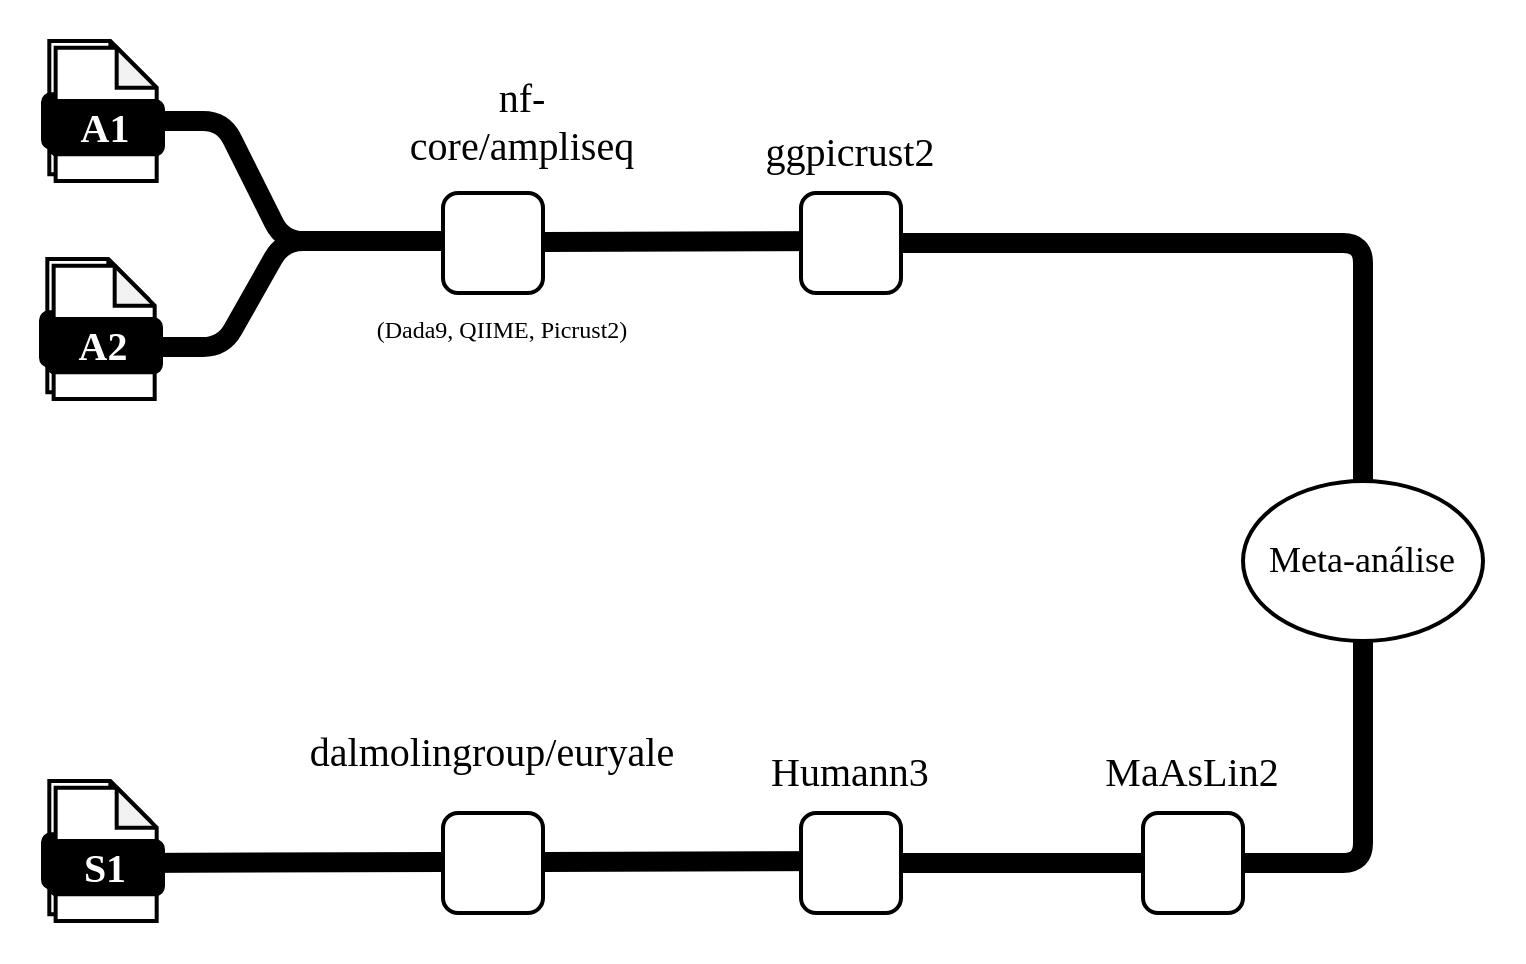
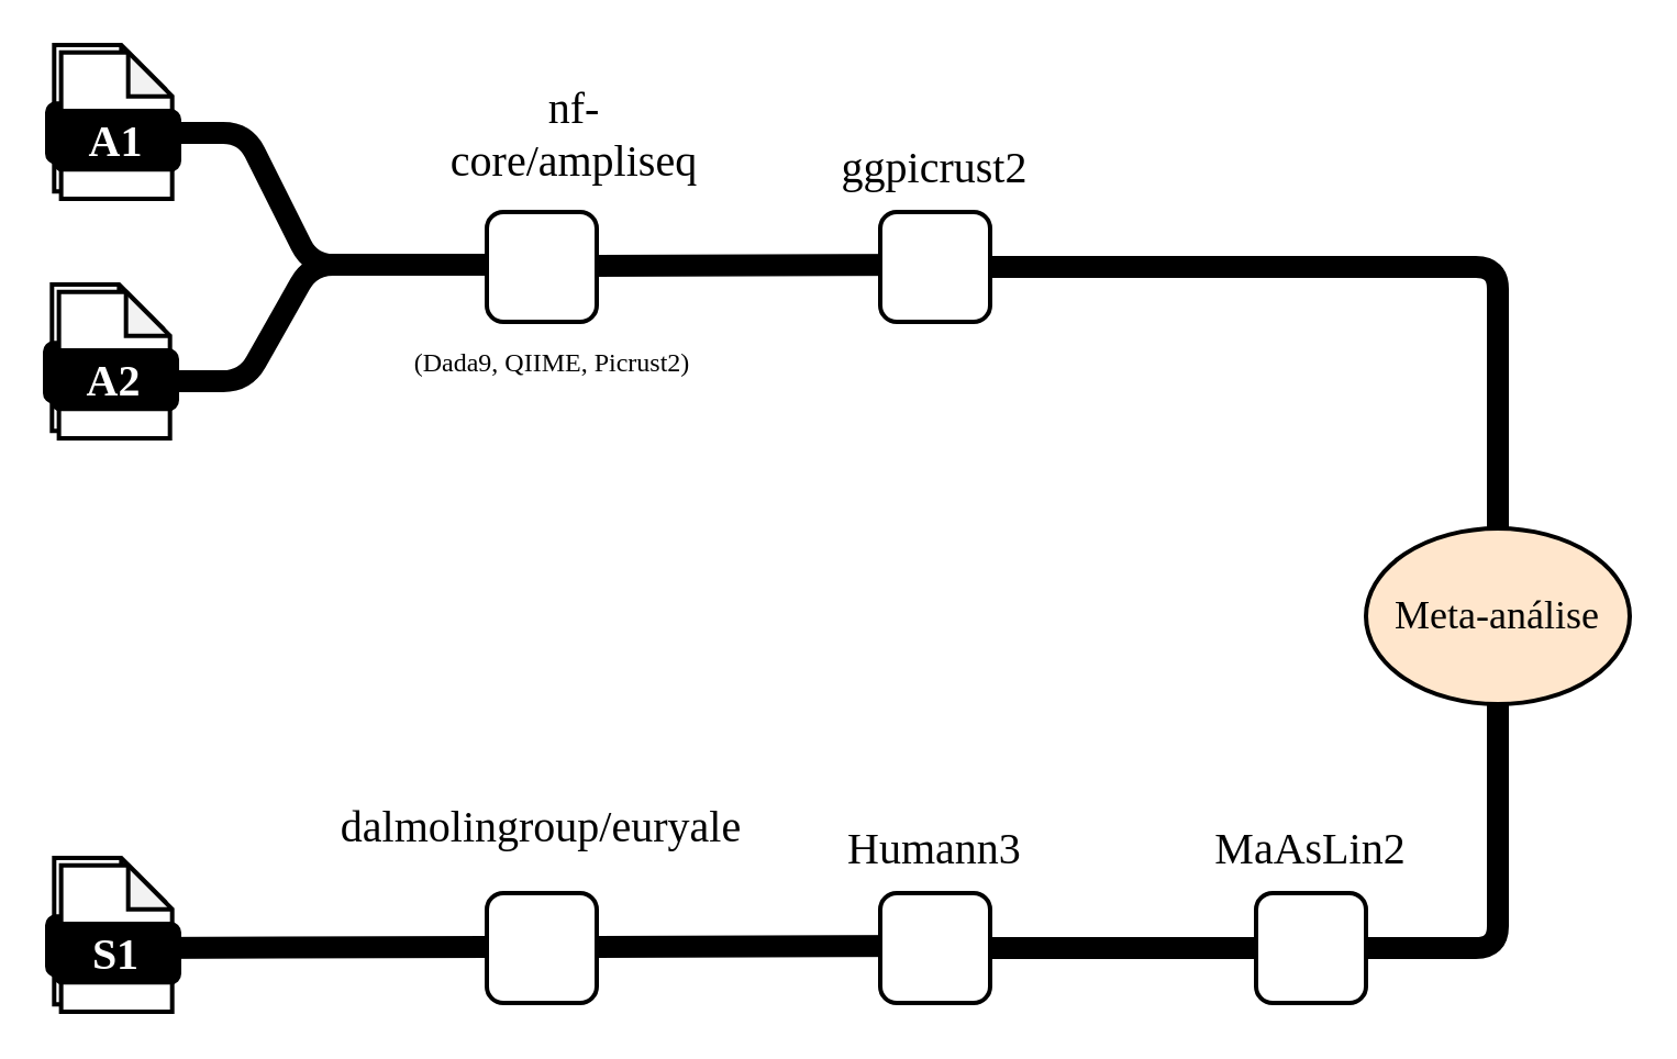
  <mxCell id="0" />
  <mxCell id="1" parent="0" />
  <mxCell id="2" value="" style="group" parent="1" vertex="1" connectable="0"><mxGeometry x="21" y="20" width="60" height="70" as="geometry" /></mxCell>
  <mxCell id="3" value="" style="shape=note;whiteSpace=wrap;html=1;backgroundOutline=1;darkOpacity=0.05;rounded=1;size=20;strokeWidth=2;" parent="2" vertex="1"><mxGeometry x="3.158" width="50.526" height="66.667" as="geometry" /></mxCell>
  <mxCell id="4" value="&lt;font data-font-src=&quot;https://fonts.googleapis.com/css?family=Maven+Pro&quot; face=&quot;Maven Pro&quot; color=&quot;#ffffff&quot;&gt;&lt;b&gt;&lt;font style=&quot;font-size: 20px;&quot;&gt;Fastq&lt;/font&gt;&lt;/b&gt;&lt;/font&gt;" style="rounded=1;whiteSpace=wrap;html=1;strokeWidth=2;fillColor=#000000;" parent="2" vertex="1"><mxGeometry y="26.667" width="56.842" height="26.667" as="geometry" /></mxCell>
  <mxCell id="5" value="" style="shape=note;whiteSpace=wrap;html=1;backgroundOutline=1;darkOpacity=0.05;rounded=1;size=20;strokeWidth=2;" parent="2" vertex="1"><mxGeometry x="6.316" y="3.333" width="50.526" height="66.667" as="geometry" /></mxCell>
  <mxCell id="6" value="&lt;font size=&quot;1&quot; color=&quot;#ffffff&quot; face=&quot;Maven Pro&quot;&gt;&lt;b style=&quot;font-size: 20px;&quot;&gt;A1&lt;/b&gt;&lt;/font&gt;" style="rounded=1;whiteSpace=wrap;html=1;strokeWidth=2;fillColor=#000000;" parent="2" vertex="1"><mxGeometry x="3.158" y="30.0" width="56.842" height="26.667" as="geometry" /></mxCell>
  <mxCell id="7" value="" style="group" parent="1" vertex="1" connectable="0"><mxGeometry x="20" y="129" width="60" height="70" as="geometry" /></mxCell>
  <mxCell id="8" value="" style="shape=note;whiteSpace=wrap;html=1;backgroundOutline=1;darkOpacity=0.05;rounded=1;size=20;strokeWidth=2;" parent="7" vertex="1"><mxGeometry x="3.158" width="50.526" height="66.667" as="geometry" /></mxCell>
  <mxCell id="9" value="&lt;font data-font-src=&quot;https://fonts.googleapis.com/css?family=Maven+Pro&quot; face=&quot;Maven Pro&quot; color=&quot;#ffffff&quot;&gt;&lt;b&gt;&lt;font style=&quot;font-size: 20px;&quot;&gt;Fastq&lt;/font&gt;&lt;/b&gt;&lt;/font&gt;" style="rounded=1;whiteSpace=wrap;html=1;strokeWidth=2;fillColor=#000000;" parent="7" vertex="1"><mxGeometry y="26.667" width="56.842" height="26.667" as="geometry" /></mxCell>
  <mxCell id="10" value="" style="shape=note;whiteSpace=wrap;html=1;backgroundOutline=1;darkOpacity=0.05;rounded=1;size=20;strokeWidth=2;" parent="7" vertex="1"><mxGeometry x="6.316" y="3.333" width="50.526" height="66.667" as="geometry" /></mxCell>
  <mxCell id="11" value="&lt;font style=&quot;font-size: 20px;&quot; color=&quot;#ffffff&quot; face=&quot;Maven Pro&quot;&gt;&lt;b&gt;A2&lt;/b&gt;&lt;/font&gt;" style="rounded=1;whiteSpace=wrap;html=1;strokeWidth=2;fillColor=#000000;" parent="7" vertex="1"><mxGeometry x="3.158" y="30.0" width="56.842" height="26.667" as="geometry" /></mxCell>
  <mxCell id="12" value="" style="endArrow=none;html=1;rounded=1;strokeWidth=10;" parent="1" edge="1"><mxGeometry width="50" height="50" relative="1" as="geometry"><mxPoint x="81" y="173" as="sourcePoint" /><mxPoint x="211" y="120" as="targetPoint" /><Array as="points"><mxPoint x="111" y="173" /><mxPoint x="141" y="120" /></Array></mxGeometry></mxCell>
  <mxCell id="13" value="" style="endArrow=none;html=1;rounded=1;strokeWidth=10;" parent="1" edge="1"><mxGeometry width="50" height="50" relative="1" as="geometry"><mxPoint x="81" y="60" as="sourcePoint" /><mxPoint x="221" y="120" as="targetPoint" /><Array as="points"><mxPoint x="111" y="60" /><mxPoint x="141" y="120" /></Array></mxGeometry></mxCell>
  <mxCell id="14" value="" style="rounded=1;whiteSpace=wrap;html=1;strokeWidth=2;" parent="1" vertex="1"><mxGeometry x="221" y="96" width="50" height="50" as="geometry" /></mxCell>
  <mxCell id="15" value="&lt;font style=&quot;font-size: 20px;&quot; face=&quot;Maven Pro&quot; data-font-src=&quot;https://fonts.googleapis.com/css?family=Maven+Pro&quot;&gt;nf-core/ampliseq&lt;/font&gt;" style="text;html=1;align=center;verticalAlign=middle;whiteSpace=wrap;rounded=0;" parent="1" vertex="1"><mxGeometry x="196" y="45" width="130" height="30" as="geometry" /></mxCell>
  <mxCell id="16" value="&lt;font face=&quot;Maven Pro&quot;&gt;(Dada9, QIIME, Picrust2)&lt;/font&gt;" style="text;html=1;align=center;verticalAlign=middle;whiteSpace=wrap;rounded=0;" parent="1" vertex="1"><mxGeometry x="181" y="150" width="140" height="30" as="geometry" /></mxCell>
  <mxCell id="17" value="" style="endArrow=none;html=1;rounded=1;strokeWidth=10;" parent="1" edge="1"><mxGeometry width="50" height="50" relative="1" as="geometry"><mxPoint x="271" y="120.5" as="sourcePoint" /><mxPoint x="431" y="120" as="targetPoint" /></mxGeometry></mxCell>
  <mxCell id="18" value="" style="rounded=1;whiteSpace=wrap;html=1;strokeWidth=2;" parent="1" vertex="1"><mxGeometry x="400" y="96" width="50" height="50" as="geometry" /></mxCell>
  <mxCell id="19" value="&lt;font style=&quot;font-size: 20px;&quot; face=&quot;Maven Pro&quot;&gt;ggpicrust2&lt;/font&gt;" style="text;html=1;align=center;verticalAlign=middle;whiteSpace=wrap;rounded=0;" parent="1" vertex="1"><mxGeometry x="360" y="60" width="130" height="30" as="geometry" /></mxCell>
  <mxCell id="20" value="" style="endArrow=none;html=1;rounded=1;strokeWidth=10;exitX=1;exitY=0.5;exitDx=0;exitDy=0;" parent="1" source="18" edge="1"><mxGeometry width="50" height="50" relative="1" as="geometry"><mxPoint x="481" y="121" as="sourcePoint" /><mxPoint x="551" y="121" as="targetPoint" /></mxGeometry></mxCell>
  <mxCell id="21" value="" style="endArrow=none;html=1;rounded=1;strokeWidth=10;" parent="1" target="37" edge="1"><mxGeometry width="50" height="50" relative="1" as="geometry"><mxPoint x="551" y="121" as="sourcePoint" /><mxPoint x="681" y="230" as="targetPoint" /><Array as="points"><mxPoint x="681" y="121" /></Array></mxGeometry></mxCell>
  <mxCell id="22" value="" style="group" parent="1" vertex="1" connectable="0"><mxGeometry x="21" y="390" width="60" height="70" as="geometry" /></mxCell>
  <mxCell id="23" value="" style="shape=note;whiteSpace=wrap;html=1;backgroundOutline=1;darkOpacity=0.05;rounded=1;size=20;strokeWidth=2;" parent="22" vertex="1"><mxGeometry x="3.158" width="50.526" height="66.667" as="geometry" /></mxCell>
  <mxCell id="24" value="&lt;font data-font-src=&quot;https://fonts.googleapis.com/css?family=Maven+Pro&quot; face=&quot;Maven Pro&quot; color=&quot;#ffffff&quot;&gt;&lt;b&gt;&lt;font style=&quot;font-size: 20px;&quot;&gt;Fastq&lt;/font&gt;&lt;/b&gt;&lt;/font&gt;" style="rounded=1;whiteSpace=wrap;html=1;strokeWidth=2;fillColor=#000000;" parent="22" vertex="1"><mxGeometry y="26.667" width="56.842" height="26.667" as="geometry" /></mxCell>
  <mxCell id="25" value="" style="shape=note;whiteSpace=wrap;html=1;backgroundOutline=1;darkOpacity=0.05;rounded=1;size=20;strokeWidth=2;" parent="22" vertex="1"><mxGeometry x="6.316" y="3.333" width="50.526" height="66.667" as="geometry" /></mxCell>
  <mxCell id="26" value="&lt;font style=&quot;font-size: 20px;&quot; color=&quot;#ffffff&quot; face=&quot;Maven Pro&quot;&gt;&lt;b&gt;S1&lt;/b&gt;&lt;/font&gt;" style="rounded=1;whiteSpace=wrap;html=1;strokeWidth=2;fillColor=#000000;" parent="22" vertex="1"><mxGeometry x="3.158" y="30.0" width="56.842" height="26.667" as="geometry" /></mxCell>
  <mxCell id="27" value="" style="rounded=1;whiteSpace=wrap;html=1;strokeWidth=2;" parent="1" vertex="1"><mxGeometry x="221" y="406" width="50" height="50" as="geometry" /></mxCell>
  <mxCell id="28" value="&lt;font style=&quot;font-size: 20px;&quot; face=&quot;Maven Pro&quot;&gt;dalmolingroup/euryale&lt;/font&gt;&lt;font style=&quot;font-size: 20px;&quot;&gt;&lt;br&gt;&lt;/font&gt;" style="text;html=1;align=center;verticalAlign=middle;whiteSpace=wrap;rounded=0;" parent="1" vertex="1"><mxGeometry x="181" y="360" width="130" height="30" as="geometry" /></mxCell>
  <mxCell id="29" value="" style="endArrow=none;html=1;rounded=1;strokeWidth=10;" parent="1" edge="1"><mxGeometry width="50" height="50" relative="1" as="geometry"><mxPoint x="271" y="430.5" as="sourcePoint" /><mxPoint x="431" y="430" as="targetPoint" /></mxGeometry></mxCell>
  <mxCell id="30" value="" style="rounded=1;whiteSpace=wrap;html=1;strokeWidth=2;" parent="1" vertex="1"><mxGeometry x="400" y="406" width="50" height="50" as="geometry" /></mxCell>
  <mxCell id="31" value="&lt;font style=&quot;font-size: 20px;&quot; face=&quot;Maven Pro&quot;&gt;Humann3&lt;/font&gt;" style="text;html=1;align=center;verticalAlign=middle;whiteSpace=wrap;rounded=0;" parent="1" vertex="1"><mxGeometry x="360" y="370" width="130" height="30" as="geometry" /></mxCell>
  <mxCell id="32" value="" style="endArrow=none;html=1;rounded=1;strokeWidth=10;exitX=1;exitY=0.5;exitDx=0;exitDy=0;" parent="1" source="30" edge="1"><mxGeometry width="50" height="50" relative="1" as="geometry"><mxPoint x="481" y="431" as="sourcePoint" /><mxPoint x="551" y="431" as="targetPoint" /></mxGeometry></mxCell>
  <mxCell id="33" value="" style="endArrow=none;html=1;rounded=1;strokeWidth=10;entryX=0.5;entryY=1;entryDx=0;entryDy=0;" parent="1" target="37" edge="1"><mxGeometry width="50" height="50" relative="1" as="geometry"><mxPoint x="551" y="431" as="sourcePoint" /><mxPoint x="681" y="340" as="targetPoint" /><Array as="points"><mxPoint x="681" y="431" /></Array></mxGeometry></mxCell>
  <mxCell id="34" value="" style="rounded=1;whiteSpace=wrap;html=1;strokeWidth=2;" parent="1" vertex="1"><mxGeometry x="571" y="406" width="50" height="50" as="geometry" /></mxCell>
  <mxCell id="35" value="&lt;font style=&quot;font-size: 20px;&quot; face=&quot;Maven Pro&quot;&gt;MaAsLin2&lt;/font&gt;" style="text;html=1;align=center;verticalAlign=middle;whiteSpace=wrap;rounded=0;" parent="1" vertex="1"><mxGeometry x="531" y="370" width="130" height="30" as="geometry" /></mxCell>
  <mxCell id="36" value="" style="endArrow=none;html=1;rounded=1;strokeWidth=10;" parent="1" edge="1"><mxGeometry width="50" height="50" relative="1" as="geometry"><mxPoint x="61" y="431" as="sourcePoint" /><mxPoint x="221" y="430.5" as="targetPoint" /></mxGeometry></mxCell>
- <mxCell id="37" value="&lt;font style=&quot;font-size: 18px;&quot; data-font-src=&quot;https://fonts.googleapis.com/css?family=Maven+Pro&quot; face=&quot;Maven Pro&quot;&gt;Meta-análise&lt;/font&gt;" style="ellipse;whiteSpace=wrap;html=1;strokeWidth=2;" parent="1" vertex="1"><mxGeometry x="621" y="240" width="120" height="80" as="geometry" /></mxCell>
+ <mxCell id="37" value="&lt;font style=&quot;font-size: 18px;&quot; data-font-src=&quot;https://fonts.googleapis.com/css?family=Maven+Pro&quot; face=&quot;Maven Pro&quot;&gt;Meta-análise&lt;/font&gt;" style="ellipse;whiteSpace=wrap;html=1;strokeWidth=2;fillColor=#ffe6cc;" parent="1" vertex="1"><mxGeometry x="621" y="240" width="120" height="80" as="geometry" /></mxCell>
